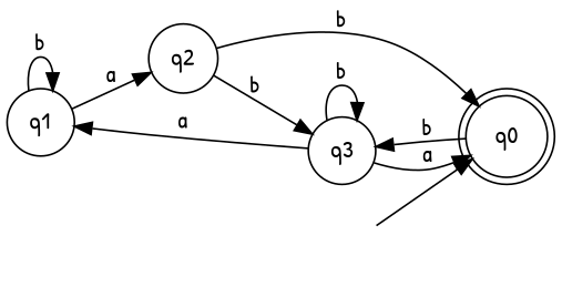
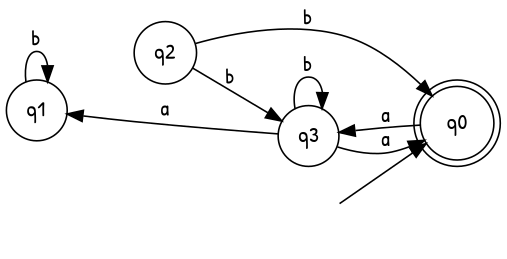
  digraph {
    fontname="Patrick Hand"
    rankdir=LR
    node [fontname="Patrick Hand" shape=circle]
    edge [fontname="Patrick Hand"]
    q1
    q2
    q3
    q0 [shape=doublecircle]
    _nil [style=invis shape=""]
    q1 -> q1 [label=b]
-   q1 -> q2 [label=a]
    q2 -> q3 [label=b]
    q2 -> q0 [label=b]
    q3 -> q1 [label=a]
    q3 -> q3 [label=b]
    q3 -> q0 [label=a]
-   q0 -> q3 [label=b]
+   q0 -> q3 [label=a]
    _nil -> q0
  }
